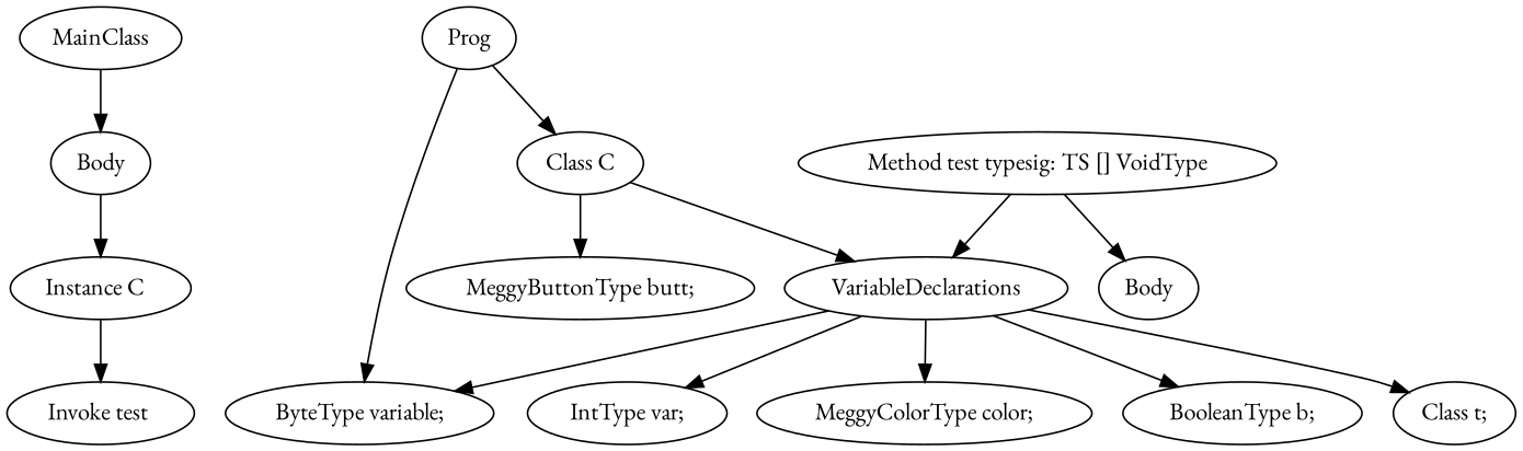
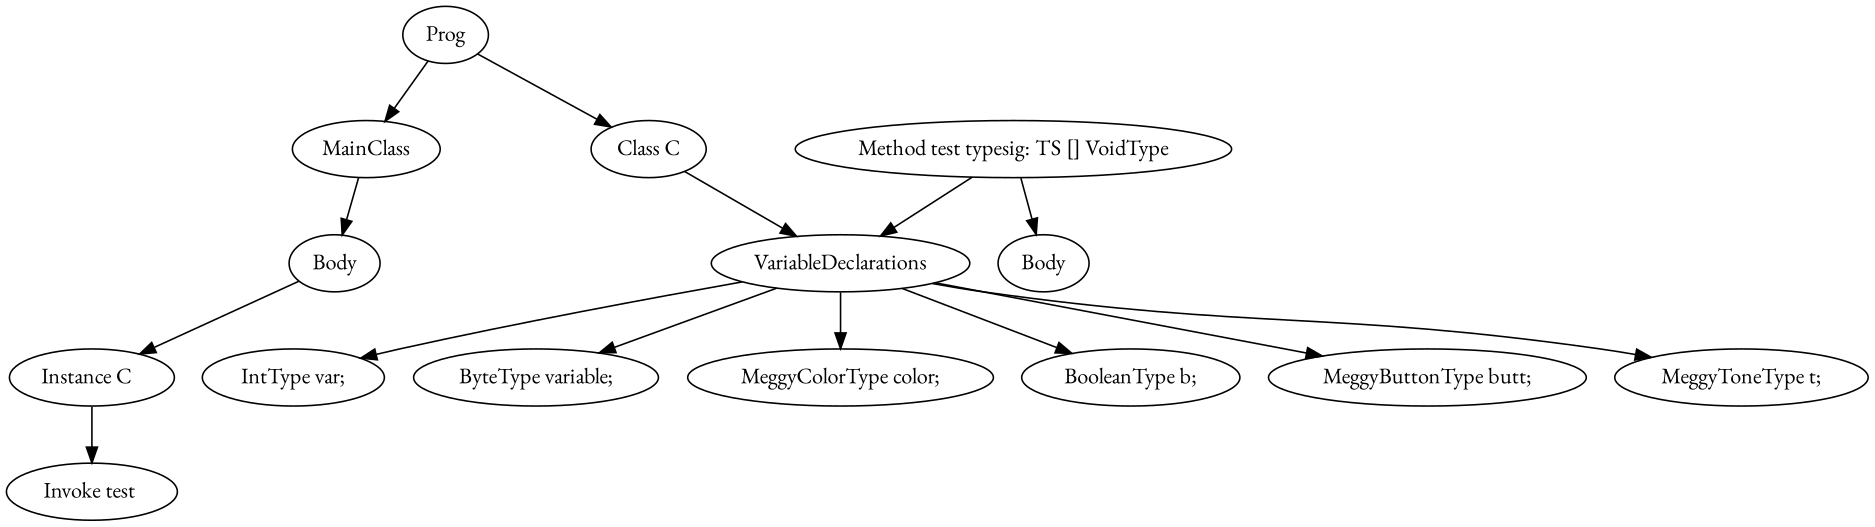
  digraph {
    fontname="EB Garamond"
    node [fontname="EB Garamond"]
    edge [fontname="EB Garamond"]
    n1 [label=" Invoke test  "]
    n2 [label="Instance C  "]
    n3 [label=Body]
    n4 [label=MainClass]
    n5 [label=" IntType var; "]
    n6 [label=" ByteType variable; "]
    n7 [label=" MeggyColorType color; "]
    n8 [label=" BooleanType b; "]
    n9 [label=" MeggyButtonType butt; "]
-   n10 [label="Class t;"]
+   n10 [label=" MeggyToneType t; "]
    n11 [label=VariableDeclarations]
    n12 [label=Body]
    n13 [label="Method test typesig: TS [] VoidType"]
    n14 [label="Class C"]
    n15 [label=Prog]
    n2 -> n1
    n3 -> n2
    n4 -> n3
    n11 -> n5
    n11 -> n6
    n11 -> n7
    n11 -> n8
-   n14 -> n9
+   n11 -> n9
    n11 -> n10
    n13 -> n11
    n13 -> n12
    n14 -> n11
-   n15 -> n6
+   n15 -> n4
    n15 -> n14
  }
